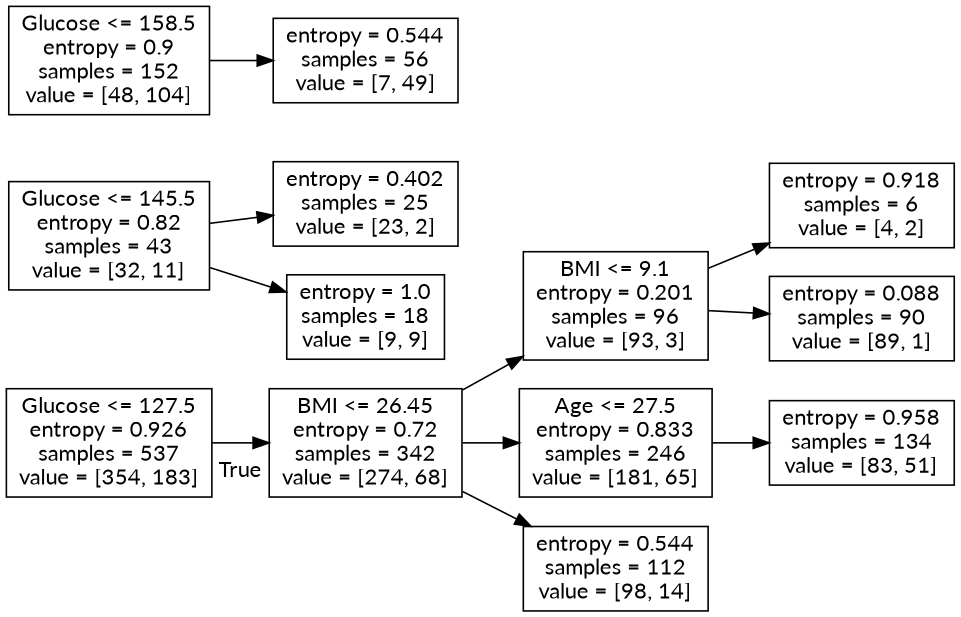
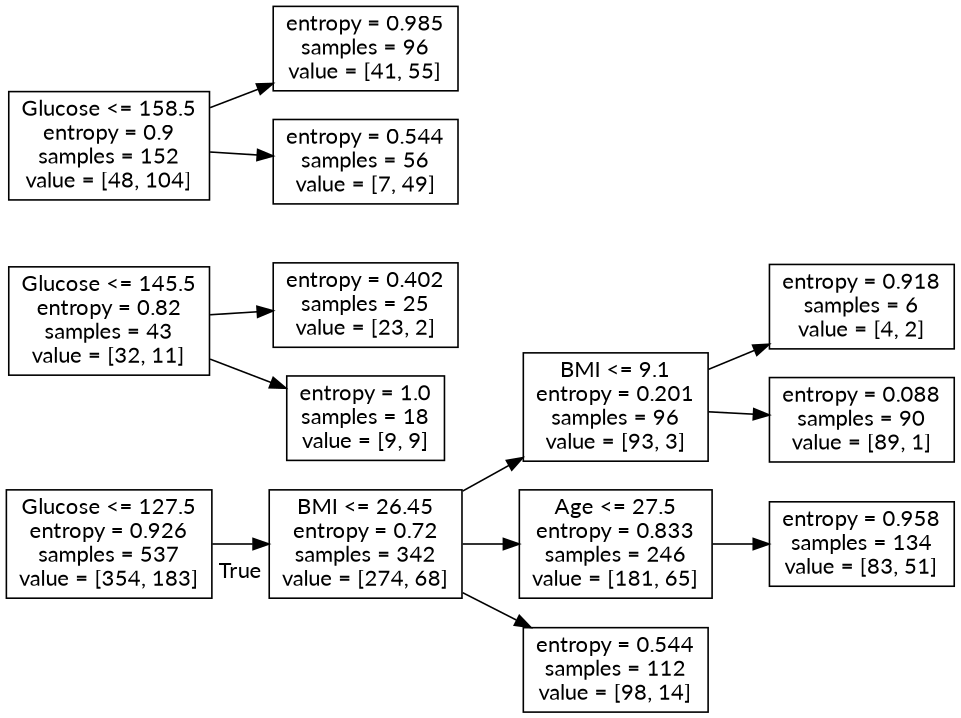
  digraph {
    fontname=Lato
    rankdir=LR
    node [fontname=Lato shape=box]
    edge [fontname=Lato]
    n1 [label="Glucose <= 127.5\nentropy = 0.926\nsamples = 537\nvalue = [354, 183]"]
    n2 [label="BMI <= 26.45\nentropy = 0.72\nsamples = 342\nvalue = [274, 68]"]
    n3 [label="BMI <= 9.1\nentropy = 0.201\nsamples = 96\nvalue = [93, 3]"]
    n4 [label="Age <= 27.5\nentropy = 0.833\nsamples = 246\nvalue = [181, 65]"]
    n5 [label="entropy = 0.544\nsamples = 112\nvalue = [98, 14]"]
    n6 [label="entropy = 0.918\nsamples = 6\nvalue = [4, 2]"]
    n7 [label="entropy = 0.088\nsamples = 90\nvalue = [89, 1]"]
    n8 [label="entropy = 0.958\nsamples = 134\nvalue = [83, 51]"]
    n9 [label="Glucose <= 145.5\nentropy = 0.82\nsamples = 43\nvalue = [32, 11]"]
    n10 [label="entropy = 0.402\nsamples = 25\nvalue = [23, 2]"]
    n11 [label="entropy = 1.0\nsamples = 18\nvalue = [9, 9]"]
    n12 [label="Glucose <= 158.5\nentropy = 0.9\nsamples = 152\nvalue = [48, 104]"]
+   n13 [label="entropy = 0.985\nsamples = 96\nvalue = [41, 55]"]
    n14 [label="entropy = 0.544\nsamples = 56\nvalue = [7, 49]"]
    n1 -> n2 [headlabel=True labelangle=45 labeldistance=2.5]
    n2 -> n3
    n2 -> n4
    n2 -> n5
    n3 -> n6
    n3 -> n7
    n4 -> n8
    n9 -> n10
    n9 -> n11
+   n12 -> n13
    n12 -> n14
  }
